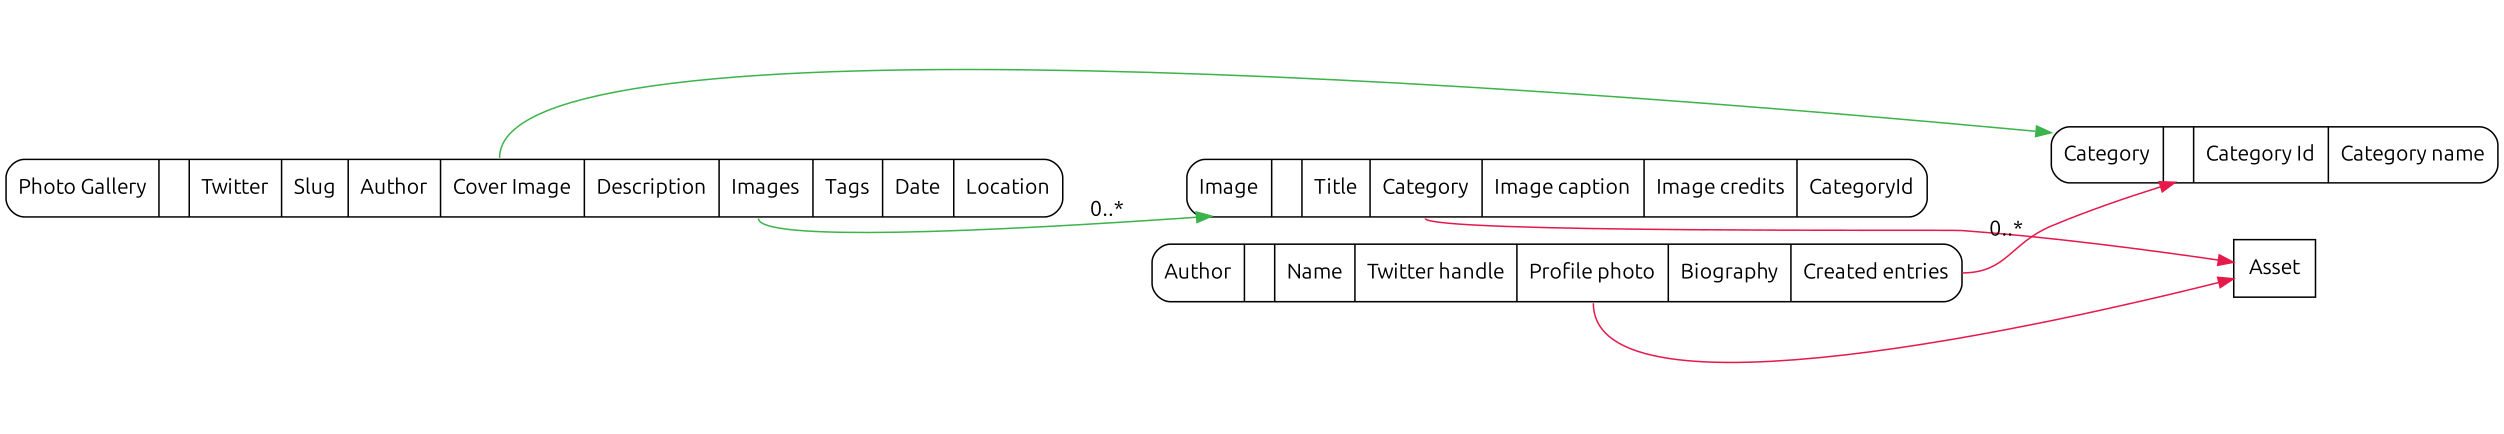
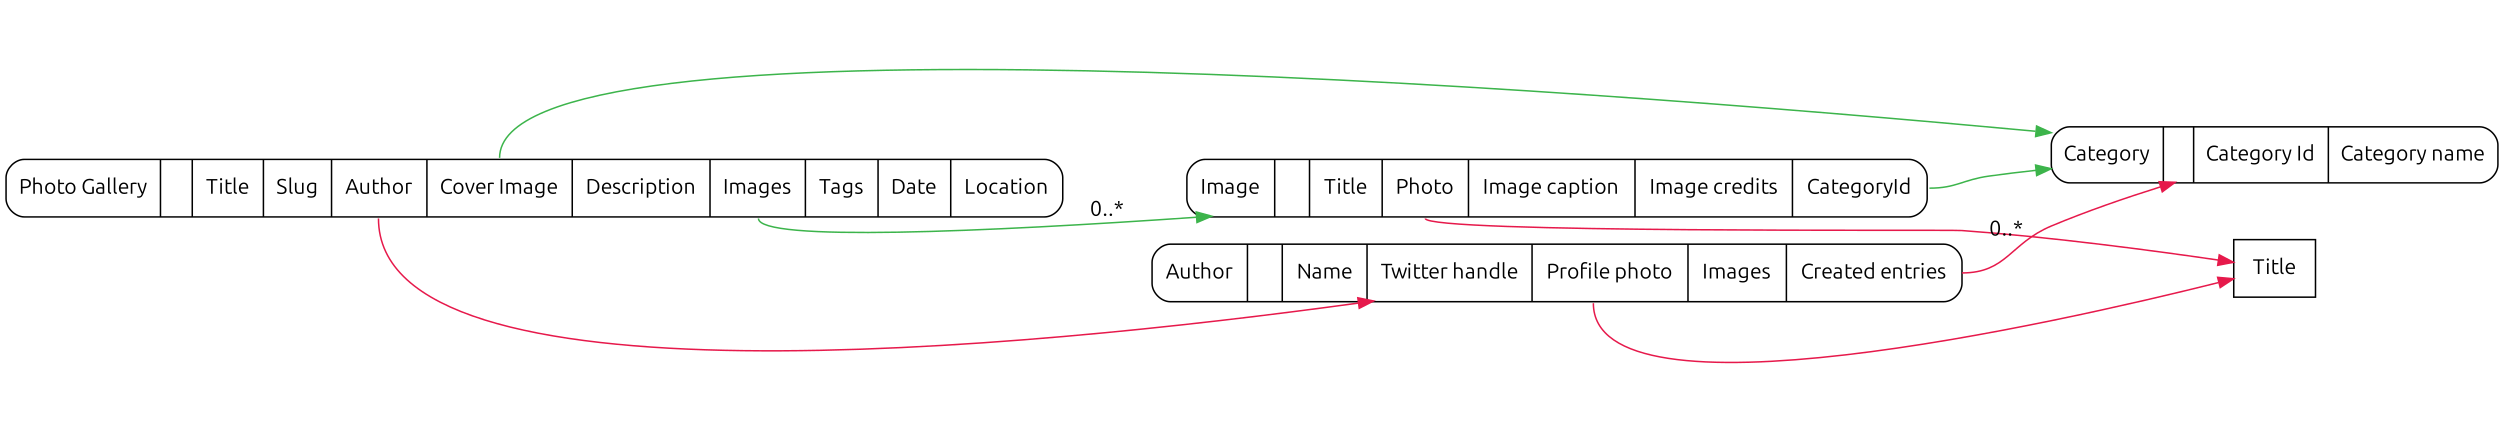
  digraph {
    fontname=Ubuntu
    rankdir=LR
    node [fontname=Ubuntu shape=Mrecord]
    edge [color="#e6194B" dir=forward fontname=Ubuntu]
-   n1 [label="{Photo Gallery |          | <title> Twitter|<slug> Slug|<author> Author|<coverImage> Cover Image|<description> Description|<images> Images|<tags> Tags|<date> Date|<location> Location}"]
-   n2 [label="{Image |          | <title> Title|<photo> Category|<imageCaption> Image caption|<imageCredits> Image credits|<categoryId> CategoryId}"]
-   n3 [label="{Author |          | <name> Name|<twitterHandle> Twitter handle|<profilePhoto> Profile photo|<biography> Biography|<createdEntries> Created entries}"]
+   n1 [label="{Photo Gallery |          | <title> Title|<slug> Slug|<author> Author|<coverImage> Cover Image|<description> Description|<images> Images|<tags> Tags|<date> Date|<location> Location}"]
+   n2 [label="{Image |          | <title> Title|<photo> Photo|<imageCaption> Image caption|<imageCredits> Image credits|<categoryId> CategoryId}"]
+   n3 [label="{Author |          | <name> Name|<twitterHandle> Twitter handle|<profilePhoto> Profile photo|<biography> Images|<createdEntries> Created entries}"]
    n4 [label="{Category |          | <categoryId> Category Id|<categoryName> Category name}"]
-   Asset [shape=record]
+   Asset [shape=record label=Title]
    n1 -> n2 [color="#3cb44b" label="0..*" tailport=images]
+   n1 -> n3 [tailport=author]
    n1 -> n4 [color="#3cb44b" tailport=coverImage]
+   n2 -> n4 [color="#3cb44b" tailport=categoryId]
    n2 -> Asset [tailport=photo]
    n3 -> n4 [label="0..*" tailport=createdEntries]
    n3 -> Asset [tailport=profilePhoto]
  }
